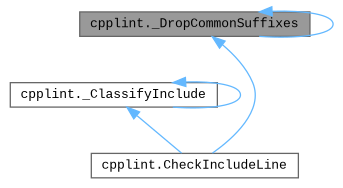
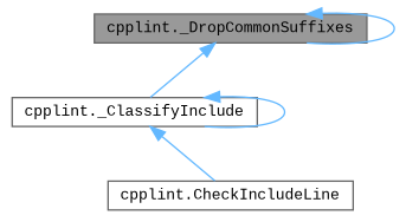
  digraph {
    fontname="Liberation Mono"
    rankdir=TB
    node [color=grey40 fillcolor=white fontname="Liberation Mono" fontsize=10 shape=box style=filled]
    edge [color=steelblue1 dir=back fontname="Liberation Mono" fontsize=10 labelfontname=Helvetica labelfontsize=10 style=solid]
    n1 [color=gray40 fillcolor=grey60 fontcolor=black height=0.2 label="cpplint._DropCommonSuffixes" width=0.4]
    n2 [height=0.2 label="cpplint._ClassifyInclude" width=0.4]
    n3 [height=0.2 label="cpplint.CheckIncludeLine" width=0.4]
    n1 -> n1
-   n1 -> n3
+   n1 -> n2
    n2 -> n2
    n2 -> n3
  }
